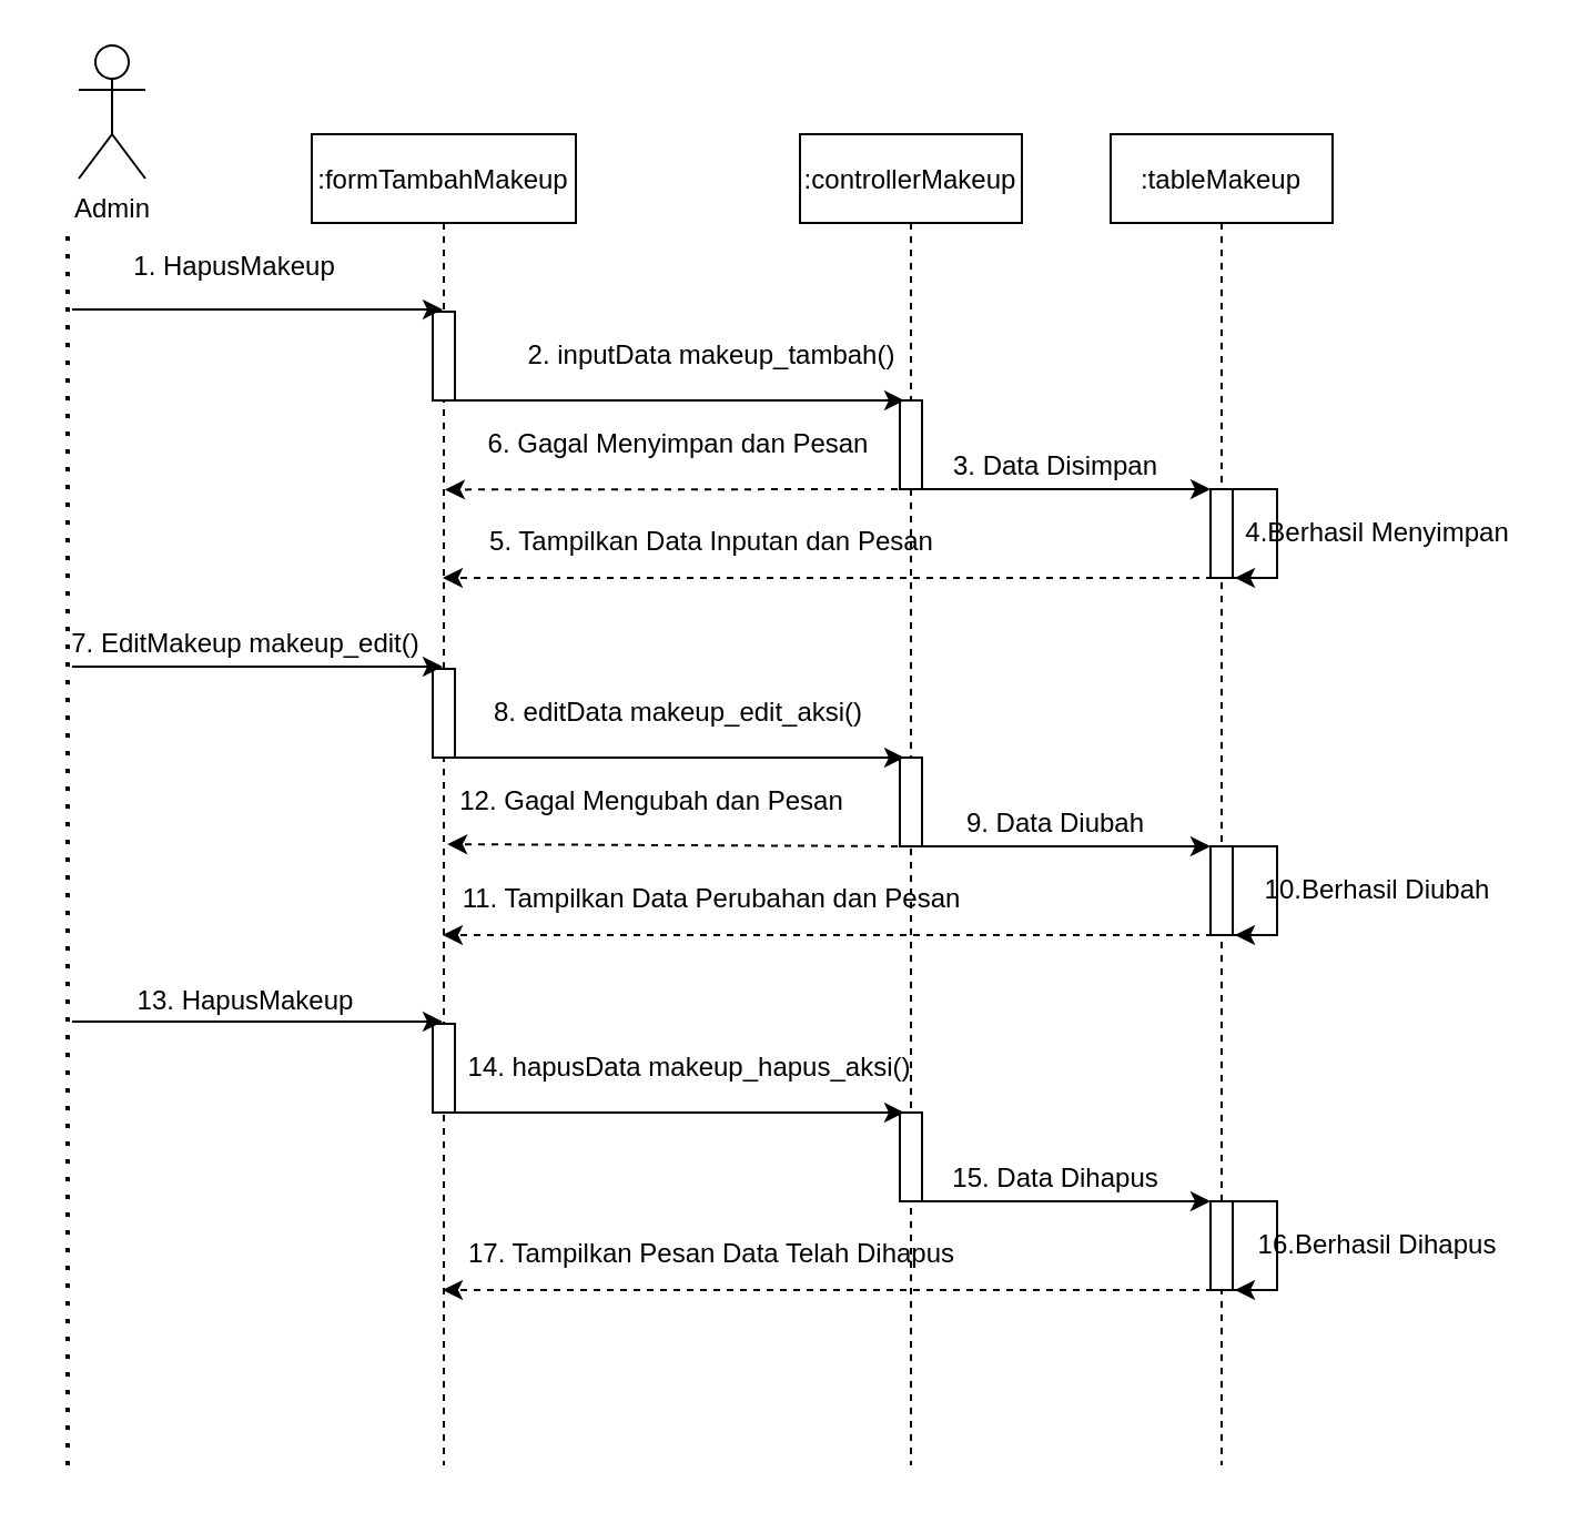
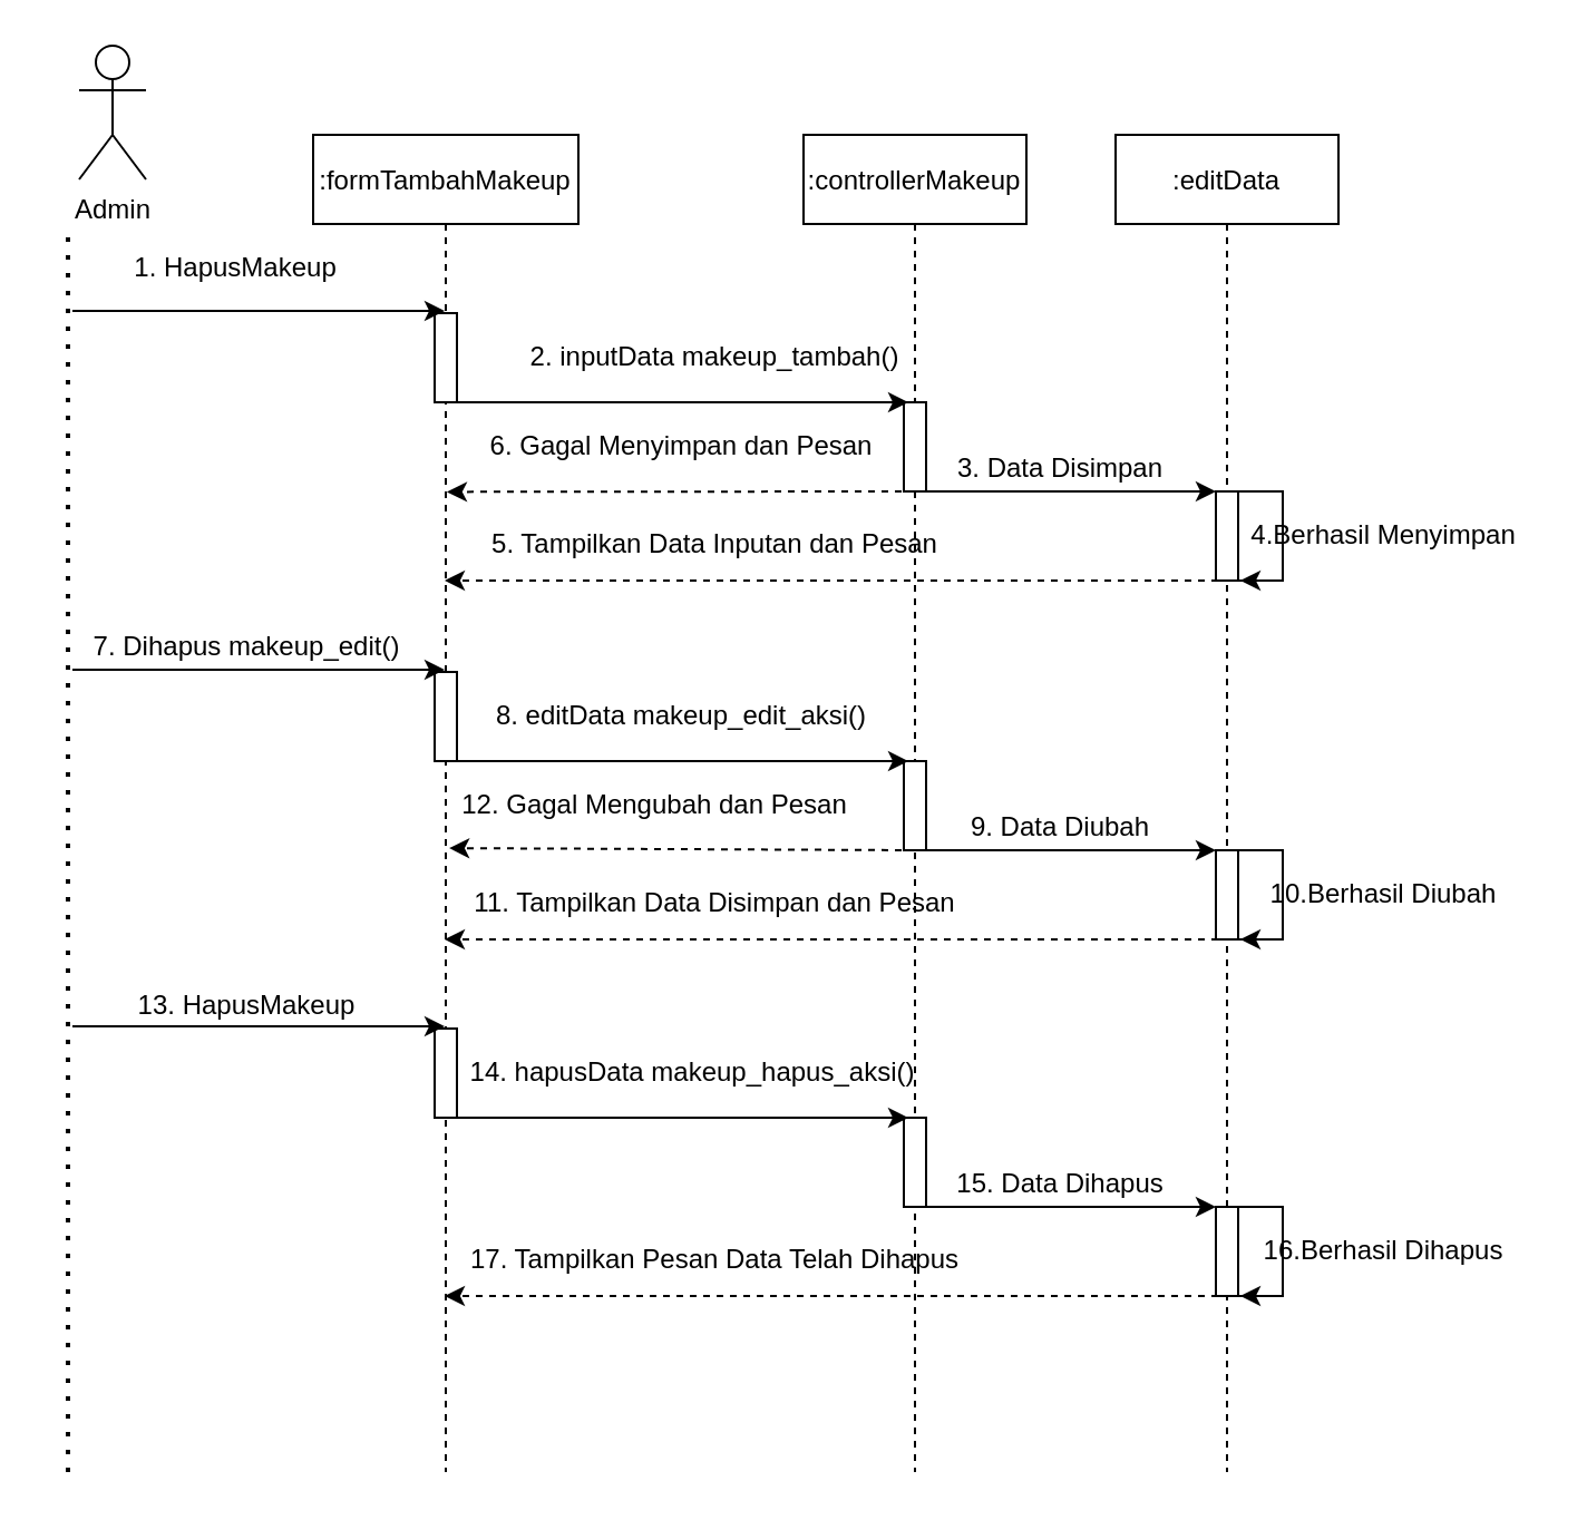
  <mxCell id="0" />
  <mxCell id="1" parent="0" />
  <mxCell id="2" value=":formTambahMakeup" style="shape=umlLifeline;perimeter=lifelinePerimeter;container=1;collapsible=0;recursiveResize=0;rounded=0;shadow=0;strokeWidth=1;" parent="1" vertex="1"><mxGeometry x="140" y="60" width="119" height="600" as="geometry" /></mxCell>
  <mxCell id="3" value="" style="points=[];perimeter=orthogonalPerimeter;rounded=0;shadow=0;strokeWidth=1;" parent="2" vertex="1"><mxGeometry x="54.5" y="80" width="10" height="40" as="geometry" /></mxCell>
  <mxCell id="4" value="" style="endArrow=classic;html=1;" parent="1" target="2" edge="1"><mxGeometry width="50" height="50" relative="1" as="geometry"><mxPoint x="32" y="139" as="sourcePoint" /><mxPoint x="90" y="90" as="targetPoint" /></mxGeometry></mxCell>
  <mxCell id="5" value="1. HapusMakeup" style="text;html=1;align=center;verticalAlign=middle;resizable=0;points=[];autosize=1;" parent="1" vertex="1"><mxGeometry x="45" y="110" width="120" height="20" as="geometry" /></mxCell>
  <mxCell id="6" value=":controllerMakeup" style="shape=umlLifeline;perimeter=lifelinePerimeter;container=1;collapsible=0;recursiveResize=0;rounded=0;shadow=0;strokeWidth=1;" parent="1" vertex="1"><mxGeometry x="360" y="60" width="100" height="600" as="geometry" /></mxCell>
  <mxCell id="7" value="" style="points=[];perimeter=orthogonalPerimeter;rounded=0;shadow=0;strokeWidth=1;" parent="6" vertex="1"><mxGeometry x="45" y="120" width="10" height="40" as="geometry" /></mxCell>
  <mxCell id="8" value="2. inputData makeup_tambah()" style="text;html=1;align=center;verticalAlign=middle;resizable=0;points=[];autosize=1;" parent="1" vertex="1"><mxGeometry x="225" y="150" width="190" height="20" as="geometry" /></mxCell>
- <mxCell id="9" value=":tableMakeup" style="shape=umlLifeline;perimeter=lifelinePerimeter;container=1;collapsible=0;recursiveResize=0;rounded=0;shadow=0;strokeWidth=1;" parent="1" vertex="1"><mxGeometry x="500" y="60" width="100" height="600" as="geometry" /></mxCell>
+ <mxCell id="9" value=":editData" style="shape=umlLifeline;perimeter=lifelinePerimeter;container=1;collapsible=0;recursiveResize=0;rounded=0;shadow=0;strokeWidth=1;" parent="1" vertex="1"><mxGeometry x="500" y="60" width="100" height="600" as="geometry" /></mxCell>
  <mxCell id="10" value="" style="points=[];perimeter=orthogonalPerimeter;rounded=0;shadow=0;strokeWidth=1;" parent="9" vertex="1"><mxGeometry x="45" y="160" width="10" height="40" as="geometry" /></mxCell>
  <mxCell id="11" style="edgeStyle=orthogonalEdgeStyle;rounded=0;orthogonalLoop=1;jettySize=auto;html=1;entryX=1.1;entryY=1;entryDx=0;entryDy=0;entryPerimeter=0;" parent="9" source="10" target="10" edge="1"><mxGeometry relative="1" as="geometry"><Array as="points"><mxPoint x="75" y="160" /><mxPoint x="75" y="200" /></Array></mxGeometry></mxCell>
  <mxCell id="12" value="" style="endArrow=classic;html=1;" parent="1" target="10" edge="1"><mxGeometry width="50" height="50" relative="1" as="geometry"><mxPoint x="410" y="220" as="sourcePoint" /><mxPoint x="450" y="170" as="targetPoint" /></mxGeometry></mxCell>
  <mxCell id="13" value="Admin" style="shape=umlActor;verticalLabelPosition=bottom;verticalAlign=top;html=1;outlineConnect=0;" parent="1" vertex="1"><mxGeometry x="35" y="20" width="30" height="60" as="geometry" /></mxCell>
  <mxCell id="14" value="" style="endArrow=none;dashed=1;html=1;dashPattern=1 3;strokeWidth=2;" parent="1" edge="1"><mxGeometry width="50" height="50" relative="1" as="geometry"><mxPoint x="30" y="660" as="sourcePoint" /><mxPoint x="30" y="100" as="targetPoint" /></mxGeometry></mxCell>
  <mxCell id="15" value="" style="endArrow=classic;html=1;" parent="1" edge="1"><mxGeometry width="50" height="50" relative="1" as="geometry"><mxPoint x="204" y="180" as="sourcePoint" /><mxPoint x="407" y="180" as="targetPoint" /></mxGeometry></mxCell>
  <mxCell id="16" value="3. Data Disimpan" style="text;html=1;align=center;verticalAlign=middle;resizable=0;points=[];autosize=1;" parent="1" vertex="1"><mxGeometry x="420" y="200" width="110" height="20" as="geometry" /></mxCell>
  <mxCell id="17" value="" style="endArrow=classic;html=1;dashed=1;" parent="1" target="2" edge="1"><mxGeometry width="50" height="50" relative="1" as="geometry"><mxPoint x="570" y="260" as="sourcePoint" /><mxPoint x="220" y="260" as="targetPoint" /></mxGeometry></mxCell>
  <mxCell id="18" value="5. Tampilkan Data Inputan dan Pesan" style="text;html=1;align=center;verticalAlign=middle;resizable=0;points=[];autosize=1;" parent="1" vertex="1"><mxGeometry x="210" y="234" width="220" height="20" as="geometry" /></mxCell>
  <mxCell id="19" value="4.Berhasil Menyimpan" style="text;html=1;align=center;verticalAlign=middle;resizable=0;points=[];autosize=1;" parent="1" vertex="1"><mxGeometry x="550" y="230" width="140" height="20" as="geometry" /></mxCell>
  <mxCell id="20" value="" style="endArrow=classic;html=1;dashed=1;entryX=0.504;entryY=0.267;entryDx=0;entryDy=0;entryPerimeter=0;" parent="1" target="2" edge="1"><mxGeometry width="50" height="50" relative="1" as="geometry"><mxPoint x="410" y="220" as="sourcePoint" /><mxPoint x="220" y="220" as="targetPoint" /></mxGeometry></mxCell>
  <mxCell id="21" value="6. Gagal Menyimpan dan Pesan" style="text;html=1;align=center;verticalAlign=middle;resizable=0;points=[];autosize=1;" parent="1" vertex="1"><mxGeometry x="210" y="190" width="190" height="20" as="geometry" /></mxCell>
  <mxCell id="22" value="" style="points=[];perimeter=orthogonalPerimeter;rounded=0;shadow=0;strokeWidth=1;" vertex="1" parent="1"><mxGeometry x="194.5" y="301" width="10" height="40" as="geometry" /></mxCell>
  <mxCell id="23" value="" style="endArrow=classic;html=1;" edge="1" parent="1"><mxGeometry width="50" height="50" relative="1" as="geometry"><mxPoint x="32" y="300" as="sourcePoint" /><mxPoint x="199" y="300" as="targetPoint" /></mxGeometry></mxCell>
  <mxCell id="24" value="" style="points=[];perimeter=orthogonalPerimeter;rounded=0;shadow=0;strokeWidth=1;" vertex="1" parent="1"><mxGeometry x="405" y="341" width="10" height="40" as="geometry" /></mxCell>
  <mxCell id="25" value="8. editData makeup_edit_aksi()" style="text;html=1;align=center;verticalAlign=middle;resizable=0;points=[];autosize=1;" vertex="1" parent="1"><mxGeometry x="210" y="311" width="190" height="20" as="geometry" /></mxCell>
  <mxCell id="26" value="" style="points=[];perimeter=orthogonalPerimeter;rounded=0;shadow=0;strokeWidth=1;" vertex="1" parent="1"><mxGeometry x="545" y="381" width="10" height="40" as="geometry" /></mxCell>
  <mxCell id="27" style="edgeStyle=orthogonalEdgeStyle;rounded=0;orthogonalLoop=1;jettySize=auto;html=1;entryX=1.1;entryY=1;entryDx=0;entryDy=0;entryPerimeter=0;" edge="1" parent="1" source="26" target="26"><mxGeometry relative="1" as="geometry"><Array as="points"><mxPoint x="575" y="381" /><mxPoint x="575" y="421" /></Array></mxGeometry></mxCell>
  <mxCell id="28" value="" style="endArrow=classic;html=1;" edge="1" parent="1" target="26"><mxGeometry width="50" height="50" relative="1" as="geometry"><mxPoint x="410" y="381" as="sourcePoint" /><mxPoint x="450" y="331" as="targetPoint" /></mxGeometry></mxCell>
  <mxCell id="29" value="" style="endArrow=classic;html=1;" edge="1" parent="1"><mxGeometry width="50" height="50" relative="1" as="geometry"><mxPoint x="204" y="341" as="sourcePoint" /><mxPoint x="407" y="341" as="targetPoint" /></mxGeometry></mxCell>
  <mxCell id="30" value="9. Data Diubah" style="text;html=1;align=center;verticalAlign=middle;resizable=0;points=[];autosize=1;" vertex="1" parent="1"><mxGeometry x="425" y="361" width="100" height="20" as="geometry" /></mxCell>
  <mxCell id="31" value="" style="endArrow=classic;html=1;dashed=1;" edge="1" parent="1"><mxGeometry width="50" height="50" relative="1" as="geometry"><mxPoint x="570" y="421" as="sourcePoint" /><mxPoint x="199" y="421" as="targetPoint" /></mxGeometry></mxCell>
- <mxCell id="32" value="11. Tampilkan Data Perubahan dan Pesan" style="text;html=1;align=center;verticalAlign=middle;resizable=0;points=[];autosize=1;" vertex="1" parent="1"><mxGeometry x="195" y="395" width="250" height="20" as="geometry" /></mxCell>
+ <mxCell id="32" value="11. Tampilkan Data Disimpan dan Pesan" style="text;html=1;align=center;verticalAlign=middle;resizable=0;points=[];autosize=1;" vertex="1" parent="1"><mxGeometry x="195" y="395" width="250" height="20" as="geometry" /></mxCell>
  <mxCell id="33" value="10.Berhasil Diubah" style="text;html=1;align=center;verticalAlign=middle;resizable=0;points=[];autosize=1;" vertex="1" parent="1"><mxGeometry x="560" y="391" width="120" height="20" as="geometry" /></mxCell>
  <mxCell id="34" value="" style="endArrow=classic;html=1;dashed=1;entryX=0.513;entryY=0.568;entryDx=0;entryDy=0;entryPerimeter=0;" edge="1" parent="1"><mxGeometry width="50" height="50" relative="1" as="geometry"><mxPoint x="410" y="381" as="sourcePoint" /><mxPoint x="201.047" y="380.04" as="targetPoint" /></mxGeometry></mxCell>
  <mxCell id="35" value="12. Gagal Mengubah dan Pesan" style="text;html=1;align=center;verticalAlign=middle;resizable=0;points=[];autosize=1;" vertex="1" parent="1"><mxGeometry x="197.5" y="351" width="190" height="20" as="geometry" /></mxCell>
- <mxCell id="36" value="7. EditMakeup makeup_edit()" style="text;html=1;align=center;verticalAlign=middle;resizable=0;points=[];autosize=1;" vertex="1" parent="1"><mxGeometry x="20" y="280" width="180" height="20" as="geometry" /></mxCell>
+ <mxCell id="36" value="7. Dihapus makeup_edit()" style="text;html=1;align=center;verticalAlign=middle;resizable=0;points=[];autosize=1;" vertex="1" parent="1"><mxGeometry x="20" y="280" width="180" height="20" as="geometry" /></mxCell>
  <mxCell id="37" value="" style="points=[];perimeter=orthogonalPerimeter;rounded=0;shadow=0;strokeWidth=1;" vertex="1" parent="1"><mxGeometry x="194.5" y="461" width="10" height="40" as="geometry" /></mxCell>
  <mxCell id="38" value="" style="endArrow=classic;html=1;" edge="1" parent="1"><mxGeometry width="50" height="50" relative="1" as="geometry"><mxPoint x="32" y="460" as="sourcePoint" /><mxPoint x="199" y="460" as="targetPoint" /></mxGeometry></mxCell>
  <mxCell id="39" value="" style="points=[];perimeter=orthogonalPerimeter;rounded=0;shadow=0;strokeWidth=1;" vertex="1" parent="1"><mxGeometry x="405" y="501" width="10" height="40" as="geometry" /></mxCell>
  <mxCell id="40" value="14. hapusData makeup_hapus_aksi()" style="text;html=1;align=center;verticalAlign=middle;resizable=0;points=[];autosize=1;" vertex="1" parent="1"><mxGeometry x="200" y="471" width="220" height="20" as="geometry" /></mxCell>
  <mxCell id="41" value="" style="points=[];perimeter=orthogonalPerimeter;rounded=0;shadow=0;strokeWidth=1;" vertex="1" parent="1"><mxGeometry x="545" y="541" width="10" height="40" as="geometry" /></mxCell>
  <mxCell id="42" style="edgeStyle=orthogonalEdgeStyle;rounded=0;orthogonalLoop=1;jettySize=auto;html=1;entryX=1.1;entryY=1;entryDx=0;entryDy=0;entryPerimeter=0;" edge="1" parent="1" source="41" target="41"><mxGeometry relative="1" as="geometry"><Array as="points"><mxPoint x="575" y="541" /><mxPoint x="575" y="581" /></Array></mxGeometry></mxCell>
  <mxCell id="43" value="" style="endArrow=classic;html=1;" edge="1" parent="1" target="41"><mxGeometry width="50" height="50" relative="1" as="geometry"><mxPoint x="410" y="541" as="sourcePoint" /><mxPoint x="450" y="491" as="targetPoint" /></mxGeometry></mxCell>
  <mxCell id="44" value="" style="endArrow=classic;html=1;" edge="1" parent="1"><mxGeometry width="50" height="50" relative="1" as="geometry"><mxPoint x="204" y="501" as="sourcePoint" /><mxPoint x="407" y="501" as="targetPoint" /></mxGeometry></mxCell>
  <mxCell id="45" value="15. Data Dihapus" style="text;html=1;align=center;verticalAlign=middle;resizable=0;points=[];autosize=1;" vertex="1" parent="1"><mxGeometry x="420" y="521" width="110" height="20" as="geometry" /></mxCell>
  <mxCell id="46" value="" style="endArrow=classic;html=1;dashed=1;" edge="1" parent="1"><mxGeometry width="50" height="50" relative="1" as="geometry"><mxPoint x="570" y="581" as="sourcePoint" /><mxPoint x="199" y="581" as="targetPoint" /></mxGeometry></mxCell>
  <mxCell id="47" value="17. Tampilkan Pesan Data Telah Dihapus" style="text;html=1;align=center;verticalAlign=middle;resizable=0;points=[];autosize=1;" vertex="1" parent="1"><mxGeometry x="200" y="555" width="240" height="20" as="geometry" /></mxCell>
  <mxCell id="48" value="16.Berhasil Dihapus" style="text;html=1;align=center;verticalAlign=middle;resizable=0;points=[];autosize=1;" vertex="1" parent="1"><mxGeometry x="555" y="551" width="130" height="20" as="geometry" /></mxCell>
  <mxCell id="49" value="13. HapusMakeup" style="text;html=1;align=center;verticalAlign=middle;resizable=0;points=[];autosize=1;" vertex="1" parent="1"><mxGeometry x="50" y="441" width="120" height="20" as="geometry" /></mxCell>
